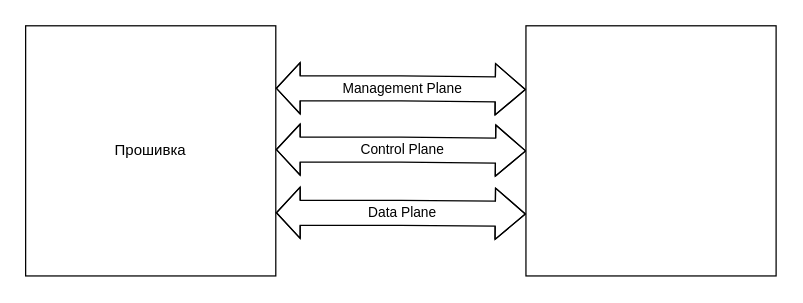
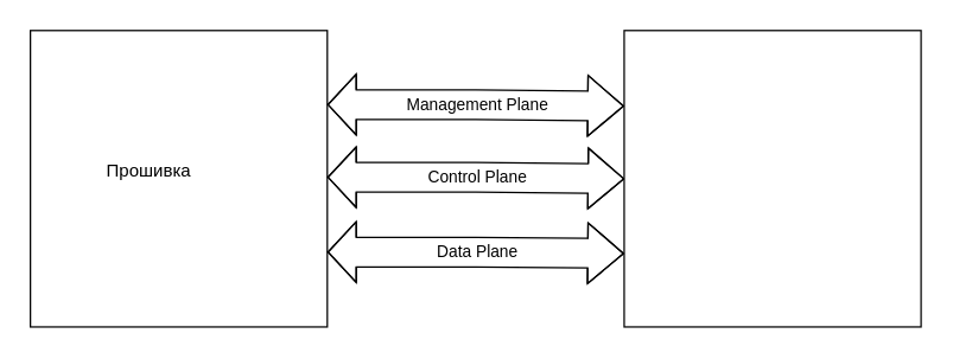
  <mxCell id="0" />
  <mxCell id="1" parent="0" />
  <mxCell id="2" value="" style="rounded=0;whiteSpace=wrap;html=1;" vertex="1" parent="1"><mxGeometry x="20" y="20" width="200" height="200" as="geometry" /></mxCell>
- <mxCell id="3" value="Прошивка" style="text;html=1;align=center;verticalAlign=middle;whiteSpace=wrap;rounded=0;" vertex="1" parent="1"><mxGeometry x="60" y="105" width="120" height="30" as="geometry" /></mxCell>
+ <mxCell id="3" value="Прошивка" style="text;html=1;align=center;verticalAlign=middle;whiteSpace=wrap;rounded=0;" vertex="1" parent="1"><mxGeometry x="40" y="100" width="120" height="30" as="geometry" /></mxCell>
  <mxCell id="4" value="" style="shape=flexArrow;endArrow=classic;startArrow=classic;html=1;rounded=0;exitX=1.009;exitY=0.199;exitDx=0;exitDy=0;exitPerimeter=0;entryX=0.001;entryY=0.405;entryDx=0;entryDy=0;entryPerimeter=0;width=20;endSize=7.674;" edge="1" parent="1"><mxGeometry width="100" height="100" relative="1" as="geometry"><mxPoint x="220" y="119" as="sourcePoint" /><mxPoint x="420.2" y="120" as="targetPoint" /><Array as="points"><mxPoint x="320" y="119" /></Array></mxGeometry></mxCell>
  <mxCell id="5" value="Control Plane" style="edgeLabel;html=1;align=center;verticalAlign=middle;resizable=0;points=[];" vertex="1" connectable="0" parent="4"><mxGeometry x="-0.251" y="1" relative="1" as="geometry"><mxPoint x="25" as="offset" /></mxGeometry></mxCell>
  <mxCell id="6" value="" style="rounded=0;whiteSpace=wrap;html=1;" vertex="1" parent="1"><mxGeometry x="420" y="20" width="200" height="200" as="geometry" /></mxCell>
  <mxCell id="7" value="" style="shape=flexArrow;endArrow=classic;startArrow=classic;html=1;rounded=0;exitX=1.009;exitY=0.199;exitDx=0;exitDy=0;exitPerimeter=0;entryX=0.001;entryY=0.405;entryDx=0;entryDy=0;entryPerimeter=0;width=20;endSize=7.674;" edge="1" parent="1"><mxGeometry width="100" height="100" relative="1" as="geometry"><mxPoint x="220" y="169.5" as="sourcePoint" /><mxPoint x="420" y="170.5" as="targetPoint" /><Array as="points"><mxPoint x="320" y="169.5" /></Array></mxGeometry></mxCell>
  <mxCell id="8" value="Data Plane" style="edgeLabel;html=1;align=center;verticalAlign=middle;resizable=0;points=[];" vertex="1" connectable="0" parent="7"><mxGeometry x="-0.251" y="1" relative="1" as="geometry"><mxPoint x="25" as="offset" /></mxGeometry></mxCell>
  <mxCell id="9" value="" style="shape=flexArrow;endArrow=classic;startArrow=classic;html=1;rounded=0;exitX=1.009;exitY=0.199;exitDx=0;exitDy=0;exitPerimeter=0;entryX=0.001;entryY=0.405;entryDx=0;entryDy=0;entryPerimeter=0;width=20;endSize=7.674;" edge="1" parent="1"><mxGeometry width="100" height="100" relative="1" as="geometry"><mxPoint x="220" y="70" as="sourcePoint" /><mxPoint x="420" y="71" as="targetPoint" /><Array as="points"><mxPoint x="320" y="70" /></Array></mxGeometry></mxCell>
  <mxCell id="10" value="Management Plane" style="edgeLabel;html=1;align=center;verticalAlign=middle;resizable=0;points=[];" vertex="1" connectable="0" parent="9"><mxGeometry x="-0.251" y="1" relative="1" as="geometry"><mxPoint x="25" as="offset" /></mxGeometry></mxCell>
